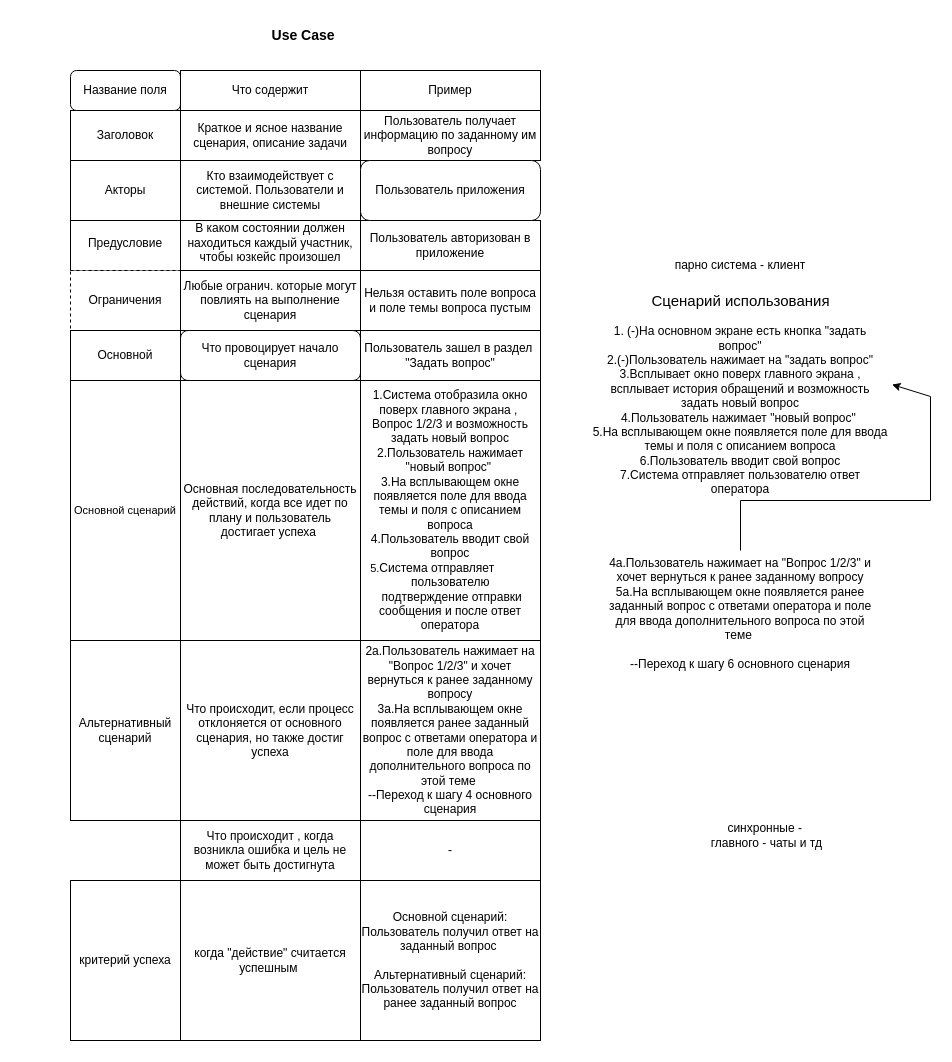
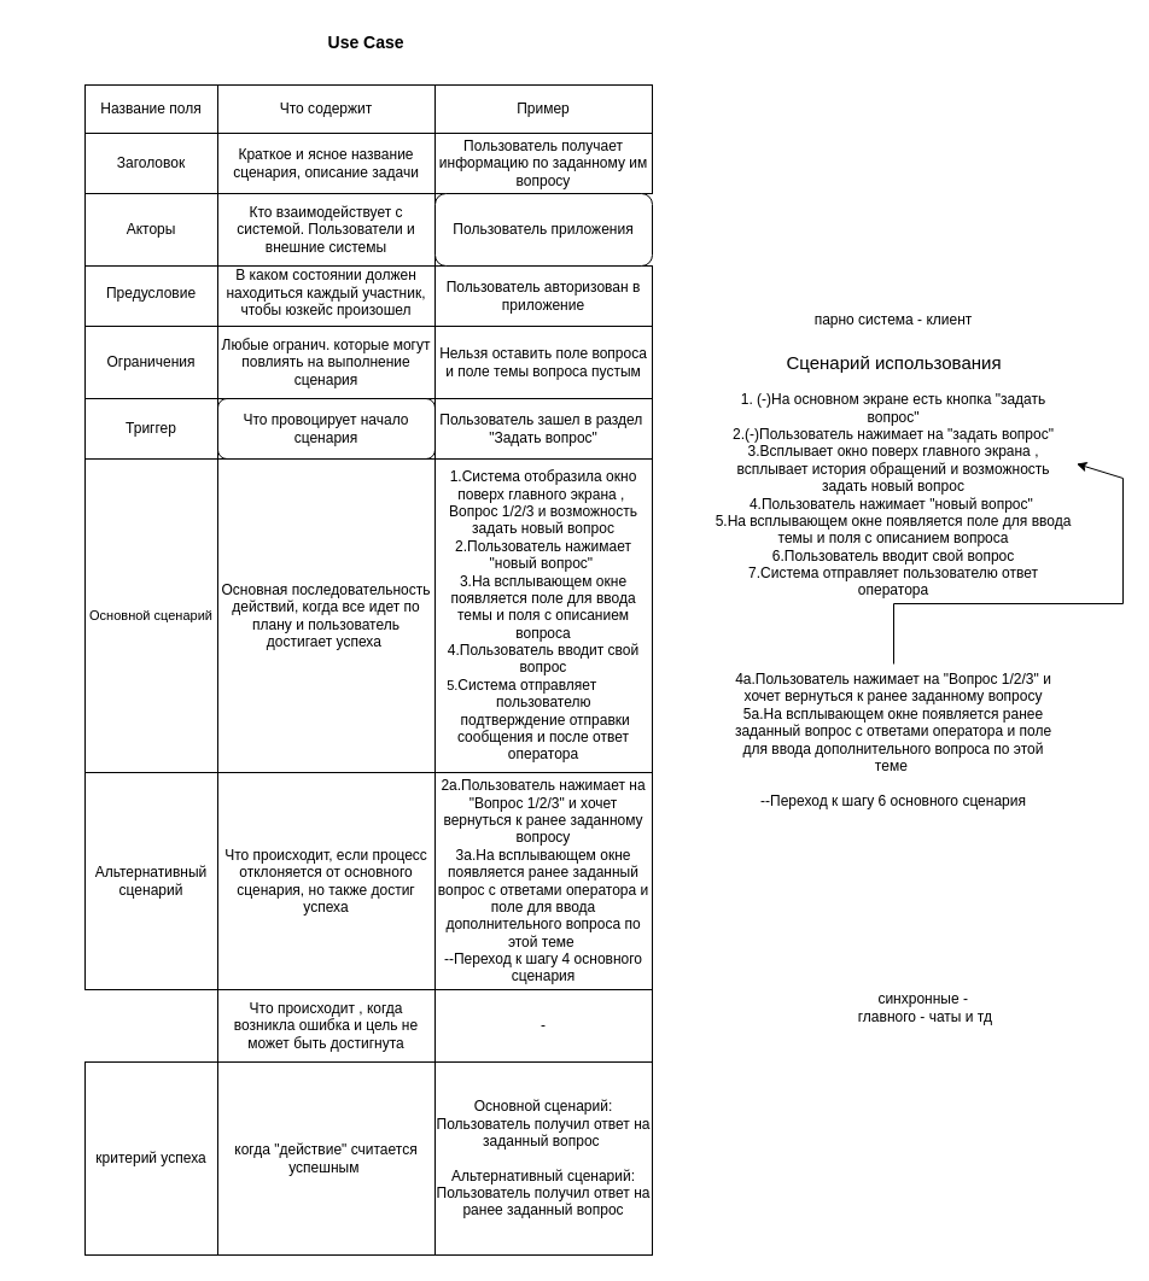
  <mxCell id="0" />
  <mxCell id="1" parent="0" />
  <mxCell id="2" value="Заголовок" style="rounded=0;whiteSpace=wrap;html=1;" parent="1" vertex="1"><mxGeometry x="70" y="110" width="110" height="50" as="geometry" /></mxCell>
- <mxCell id="3" value="Название поля" style="whiteSpace=wrap;html=1;rounded=1;" parent="1" vertex="1"><mxGeometry x="70" y="70" width="110" height="40" as="geometry" /></mxCell>
+ <mxCell id="3" value="Название поля" style="rounded=0;whiteSpace=wrap;html=1;" parent="1" vertex="1"><mxGeometry x="70" y="70" width="110" height="40" as="geometry" /></mxCell>
  <mxCell id="4" value="&lt;div&gt;&lt;br&gt;&lt;/div&gt;Предусловие" style="rounded=0;whiteSpace=wrap;html=1;align=center;" parent="1" vertex="1"><mxGeometry x="70" y="200" width="110" height="70" as="geometry" /></mxCell>
  <mxCell id="5" value="Акторы" style="rounded=0;whiteSpace=wrap;html=1;" parent="1" vertex="1"><mxGeometry x="70" y="160" width="110" height="60" as="geometry" /></mxCell>
- <mxCell id="6" value="Ограничения" style="rounded=0;whiteSpace=wrap;html=1;dashed=1;" parent="1" vertex="1"><mxGeometry x="70" y="270" width="110" height="60" as="geometry" /></mxCell>
+ <mxCell id="6" value="Ограничения" style="rounded=0;whiteSpace=wrap;html=1;" parent="1" vertex="1"><mxGeometry x="70" y="270" width="110" height="60" as="geometry" /></mxCell>
  <mxCell id="7" value="Краткое и ясное название сценария, описание задачи" style="rounded=0;whiteSpace=wrap;html=1;" parent="1" vertex="1"><mxGeometry x="180" y="110" width="180" height="50" as="geometry" /></mxCell>
  <mxCell id="8" value="Что содержит" style="rounded=0;whiteSpace=wrap;html=1;" parent="1" vertex="1"><mxGeometry x="180" y="70" width="180" height="40" as="geometry" /></mxCell>
  <mxCell id="9" value="&lt;div&gt;&lt;br&gt;&lt;/div&gt;В каком состоянии должен находиться каждый участник, чтобы юзкейс произошел" style="rounded=0;whiteSpace=wrap;html=1;" parent="1" vertex="1"><mxGeometry x="180" y="200" width="180" height="70" as="geometry" /></mxCell>
  <mxCell id="10" value="Кто взаимодействует с системой. Пользователи и внешние системы" style="rounded=0;whiteSpace=wrap;html=1;" parent="1" vertex="1"><mxGeometry x="180" y="160" width="180" height="60" as="geometry" /></mxCell>
  <mxCell id="11" value="Любые огранич. которые могут повлиять на выполнение сценария" style="rounded=0;whiteSpace=wrap;html=1;" parent="1" vertex="1"><mxGeometry x="180" y="270" width="180" height="60" as="geometry" /></mxCell>
- <mxCell id="12" value="Основной" style="rounded=0;whiteSpace=wrap;html=1;" parent="1" vertex="1"><mxGeometry x="70" y="330" width="110" height="50" as="geometry" /></mxCell>
+ <mxCell id="12" value="Триггер" style="rounded=0;whiteSpace=wrap;html=1;" parent="1" vertex="1"><mxGeometry x="70" y="330" width="110" height="50" as="geometry" /></mxCell>
  <mxCell id="13" value="&lt;font style=&quot;font-size: 11px;&quot;&gt;Основной сценарий&lt;/font&gt;" style="rounded=0;whiteSpace=wrap;html=1;" parent="1" vertex="1"><mxGeometry x="70" y="380" width="110" height="260" as="geometry" /></mxCell>
  <mxCell id="14" value="Что провоцирует начало сценария" style="whiteSpace=wrap;html=1;rounded=1;" parent="1" vertex="1"><mxGeometry x="180" y="330" width="180" height="50" as="geometry" /></mxCell>
  <mxCell id="15" value="Основная последовательность действий, когда все идет по плану и пользователь достигает успеха&amp;nbsp;" style="rounded=0;whiteSpace=wrap;html=1;" parent="1" vertex="1"><mxGeometry x="180" y="380" width="180" height="260" as="geometry" /></mxCell>
  <mxCell id="16" value="Альтернативный сценарий" style="rounded=0;whiteSpace=wrap;html=1;" parent="1" vertex="1"><mxGeometry x="70" y="640" width="110" height="180" as="geometry" /></mxCell>
  <mxCell id="17" value="Что происходит, если процесс отклоняется от основного сценария, но также достиг успеха" style="rounded=0;whiteSpace=wrap;html=1;" parent="1" vertex="1"><mxGeometry x="180" y="640" width="180" height="180" as="geometry" /></mxCell>
  <mxCell id="18" value="Что происходит , когда возникла ошибка и цель не может быть достигнута" style="rounded=0;whiteSpace=wrap;html=1;" parent="1" vertex="1"><mxGeometry x="180" y="820" width="180" height="60" as="geometry" /></mxCell>
  <mxCell id="19" value="Пользователь получает информацию по заданному им вопросу" style="rounded=0;whiteSpace=wrap;html=1;" parent="1" vertex="1"><mxGeometry x="360" y="110" width="180" height="50" as="geometry" /></mxCell>
  <mxCell id="20" value="Пример" style="rounded=0;whiteSpace=wrap;html=1;" parent="1" vertex="1"><mxGeometry x="360" y="70" width="180" height="40" as="geometry" /></mxCell>
  <mxCell id="21" value="Пользователь авторизован в приложение" style="rounded=0;whiteSpace=wrap;html=1;" parent="1" vertex="1"><mxGeometry x="360" y="220" width="180" height="50" as="geometry" /></mxCell>
  <mxCell id="22" value="Пользователь приложения" style="whiteSpace=wrap;html=1;rounded=1;" parent="1" vertex="1"><mxGeometry x="360" y="160" width="180" height="60" as="geometry" /></mxCell>
  <mxCell id="23" value="Нельзя оставить поле вопроса и поле темы вопроса пустым" style="rounded=0;whiteSpace=wrap;html=1;" parent="1" vertex="1"><mxGeometry x="360" y="270" width="180" height="60" as="geometry" /></mxCell>
  <mxCell id="24" value="Пользователь зашел в раздел&amp;nbsp; &quot;Задать вопрос&quot;" style="rounded=0;whiteSpace=wrap;html=1;" parent="1" vertex="1"><mxGeometry x="360" y="330" width="180" height="50" as="geometry" /></mxCell>
  <mxCell id="25" value="&lt;div&gt;1.Система отобразила окно поверх главного экрана ,&amp;nbsp; Вопрос 1/2/3 и возможность задать новый вопрос&lt;/div&gt;&lt;div&gt;2.Пользователь нажимает &quot;новый вопрос&quot;&amp;nbsp;&lt;/div&gt;&lt;div&gt;3.На всплывающем окне появляется поле для ввода темы и поля с описанием вопроса&lt;/div&gt;&lt;div&gt;4.Пользователь вводит свой вопрос&lt;/div&gt;&lt;div style=&quot;text-align: left;&quot;&gt;&lt;span style=&quot;font-size: 11px; background-color: initial;&quot;&gt;&amp;nbsp; &amp;nbsp;5.&lt;/span&gt;&lt;font style=&quot;font-size: 12px;&quot;&gt;&lt;span style=&quot;background-color: initial;&quot;&gt;Система&amp;nbsp;&lt;/span&gt;&lt;font style=&quot;background-color: initial; font-size: 12px;&quot;&gt;отправляет&lt;/font&gt;&lt;span style=&quot;background-color: initial;&quot;&gt;&amp;nbsp;&lt;/span&gt;&lt;/font&gt;&lt;/div&gt;&lt;div style=&quot;text-align: left;&quot;&gt;&lt;span style=&quot;background-color: initial;&quot;&gt;&lt;font style=&quot;font-size: 12px;&quot;&gt;&amp;nbsp; &amp;nbsp; &amp;nbsp; &amp;nbsp; &amp;nbsp; &amp;nbsp; &amp;nbsp; &amp;nbsp;пользователю&lt;/font&gt;&lt;/span&gt;&lt;/div&gt;&lt;div style=&quot;&quot;&gt;&lt;span style=&quot;background-color: initial;&quot;&gt;&lt;font style=&quot;font-size: 12px;&quot;&gt;&amp;nbsp;подтверждение отправки сообщения и после ответ оператора&lt;/font&gt;&lt;/span&gt;&lt;/div&gt;" style="rounded=0;whiteSpace=wrap;html=1;" parent="1" vertex="1"><mxGeometry x="360" y="380" width="180" height="260" as="geometry" /></mxCell>
  <mxCell id="26" value="2a.Пользователь нажимает на &quot;Вопрос 1/2/3&quot; и хочет вернуться к ранее заданному вопросу&lt;div&gt;3a.На в&lt;span style=&quot;background-color: initial;&quot;&gt;сплывающем окне появляется ранее заданный вопрос с ответами оператора и поле для ввода дополнительного вопроса по этой теме&amp;nbsp;&lt;/span&gt;&lt;/div&gt;&lt;div&gt;--Переход к шагу 4 основного сценария&lt;/div&gt;" style="rounded=0;whiteSpace=wrap;html=1;" parent="1" vertex="1"><mxGeometry x="360" y="640" width="180" height="180" as="geometry" /></mxCell>
  <mxCell id="27" value="-" style="rounded=0;whiteSpace=wrap;html=1;" parent="1" vertex="1"><mxGeometry x="360" y="820" width="180" height="60" as="geometry" /></mxCell>
  <mxCell id="28" value="1. (-)На основном экране есть кнопка &quot;задать вопрос&quot;&lt;div&gt;2.(-)Пользователь нажимает на &quot;задать вопрос&quot;&lt;/div&gt;&lt;div&gt;3.Всплывает окно поверх главного экрана , всплывает история обращений и возможность задать новый вопрос&lt;/div&gt;&lt;div&gt;4.Пользователь нажимает &quot;новый вопрос&quot;&amp;nbsp;&lt;/div&gt;&lt;div&gt;5.На всплывающем окне появляется поле для ввода темы и поля с описанием вопроса&lt;/div&gt;&lt;div&gt;6.Пользователь вводит свой вопрос&lt;/div&gt;&lt;div&gt;7.Система отправляет&amp;nbsp;&lt;span style=&quot;background-color: initial;&quot;&gt;пользователю&lt;/span&gt;&lt;span style=&quot;background-color: initial;&quot;&gt;&amp;nbsp;ответ оператора&lt;/span&gt;&lt;/div&gt;" style="text;html=1;align=center;verticalAlign=middle;whiteSpace=wrap;rounded=0;" parent="1" vertex="1"><mxGeometry x="590" y="300" width="300" height="220" as="geometry" /></mxCell>
  <mxCell id="29" value="4a.Пользователь нажимает на &quot;Вопрос 1/2/3&quot; и хочет вернуться к ранее заданному вопросу&lt;div&gt;5a.На в&lt;span style=&quot;background-color: initial;&quot;&gt;сплывающем окне появляется ранее заданный вопрос с ответами оператора и поле для ввода дополнительного вопроса по этой теме&amp;nbsp;&lt;br&gt;&lt;/span&gt;&lt;/div&gt;&lt;div&gt;&lt;br&gt;&lt;/div&gt;&lt;div&gt;--Переход к шагу 6 основного сценария&lt;/div&gt;" style="text;html=1;align=center;verticalAlign=middle;whiteSpace=wrap;rounded=0;" parent="1" vertex="1"><mxGeometry x="600" y="550" width="280" height="125" as="geometry" /></mxCell>
  <mxCell id="30" value="&lt;div&gt;парно система - клиент&lt;/div&gt;" style="text;html=1;align=center;verticalAlign=middle;whiteSpace=wrap;rounded=0;" parent="1" vertex="1"><mxGeometry x="660" y="250" width="160" height="30" as="geometry" /></mxCell>
  <mxCell id="31" value="&lt;font style=&quot;font-size: 15px;&quot;&gt;Сценарий использования&lt;/font&gt;" style="text;html=1;align=center;verticalAlign=middle;whiteSpace=wrap;rounded=0;" parent="1" vertex="1"><mxGeometry x="637.5" y="285" width="205" height="30" as="geometry" /></mxCell>
  <mxCell id="32" value="" style="endArrow=classic;html=1;rounded=0;exitX=0.5;exitY=0;exitDx=0;exitDy=0;entryX=1.005;entryY=0.382;entryDx=0;entryDy=0;entryPerimeter=0;" parent="1" source="29" target="28" edge="1"><mxGeometry width="50" height="50" relative="1" as="geometry"><mxPoint x="480" y="520" as="sourcePoint" /><mxPoint x="930" y="330" as="targetPoint" /><Array as="points"><mxPoint x="740" y="500" /><mxPoint x="930" y="500" /><mxPoint x="930" y="396" /></Array></mxGeometry></mxCell>
  <mxCell id="33" value="синхронные -&amp;nbsp;&amp;nbsp;&lt;br&gt;главного - чаты и тд&amp;nbsp;" style="text;html=1;align=center;verticalAlign=middle;whiteSpace=wrap;rounded=0;" parent="1" vertex="1"><mxGeometry x="637.5" y="820" width="260" height="30" as="geometry" /></mxCell>
  <mxCell id="34" value="критерий успеха" style="rounded=0;whiteSpace=wrap;html=1;" parent="1" vertex="1"><mxGeometry x="70" y="880" width="110" height="160" as="geometry" /></mxCell>
  <mxCell id="35" value="когда &quot;действие&quot; считается успешным&amp;nbsp;" style="rounded=0;whiteSpace=wrap;html=1;" vertex="1" parent="1"><mxGeometry x="180" y="880" width="180" height="160" as="geometry" /></mxCell>
  <mxCell id="36" value="Основной сценарий: Пользователь получил ответ на заданный вопрос&amp;nbsp;&lt;br&gt;&lt;br&gt;&lt;div&gt;Альтернативный сценарий: Пользователь получил ответ на ранее заданный вопрос&lt;br&gt;&lt;/div&gt;" style="rounded=0;whiteSpace=wrap;html=1;" vertex="1" parent="1"><mxGeometry x="360" y="880" width="180" height="160" as="geometry" /></mxCell>
  <mxCell id="37" value="&lt;font style=&quot;font-size: 14px;&quot;&gt;&lt;b&gt;Use Case&amp;nbsp;&lt;/b&gt;&lt;/font&gt;" style="text;html=1;align=center;verticalAlign=middle;whiteSpace=wrap;rounded=0;" vertex="1" parent="1"><mxGeometry x="20" width="570" height="30" as="geometry" y="20" /></mxCell>
